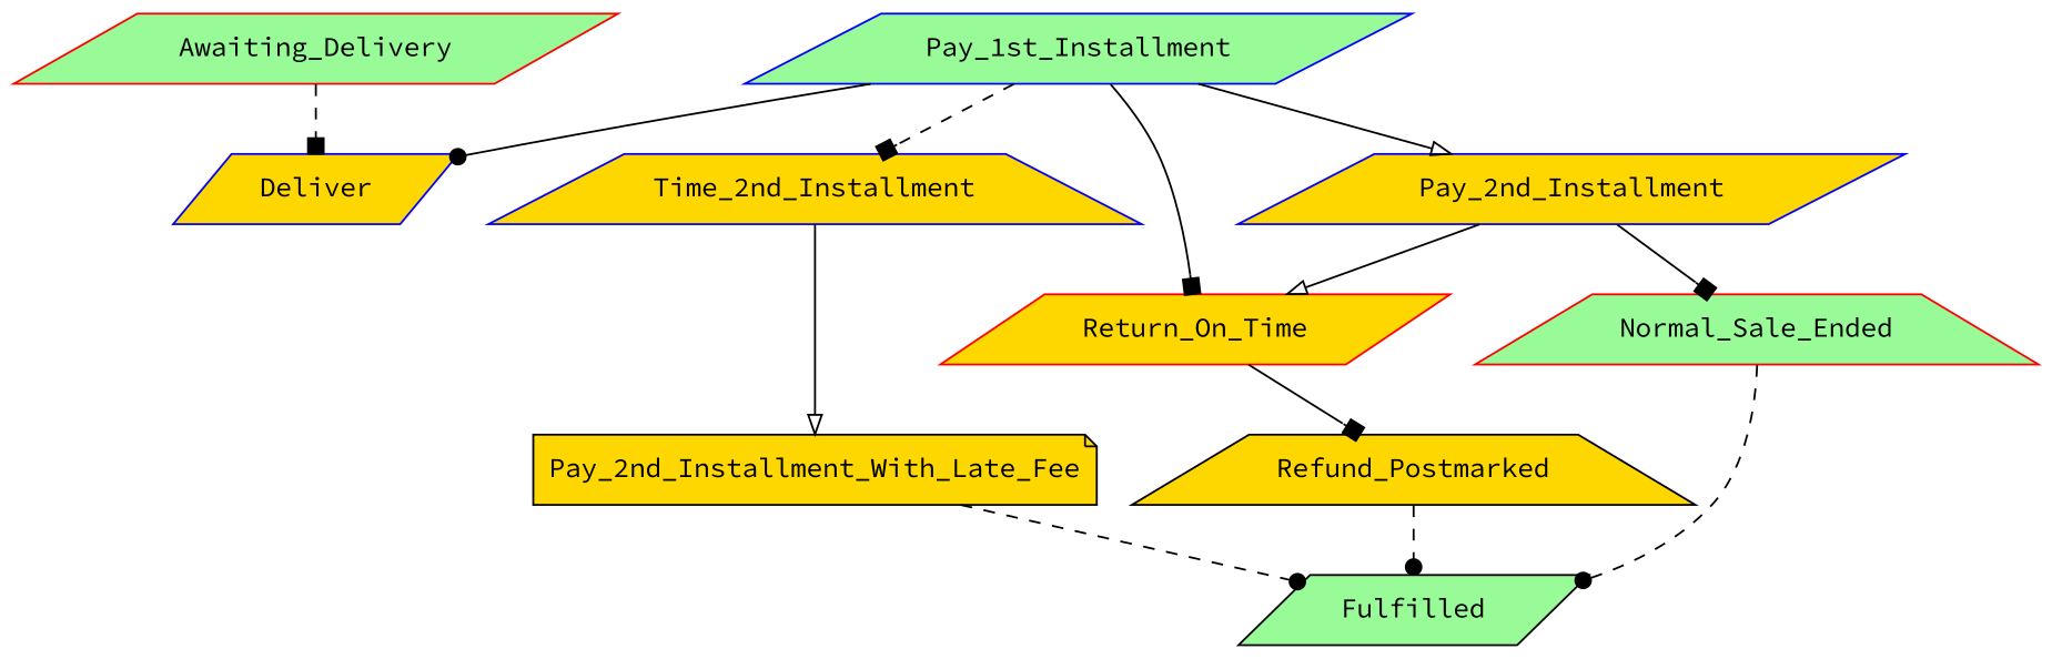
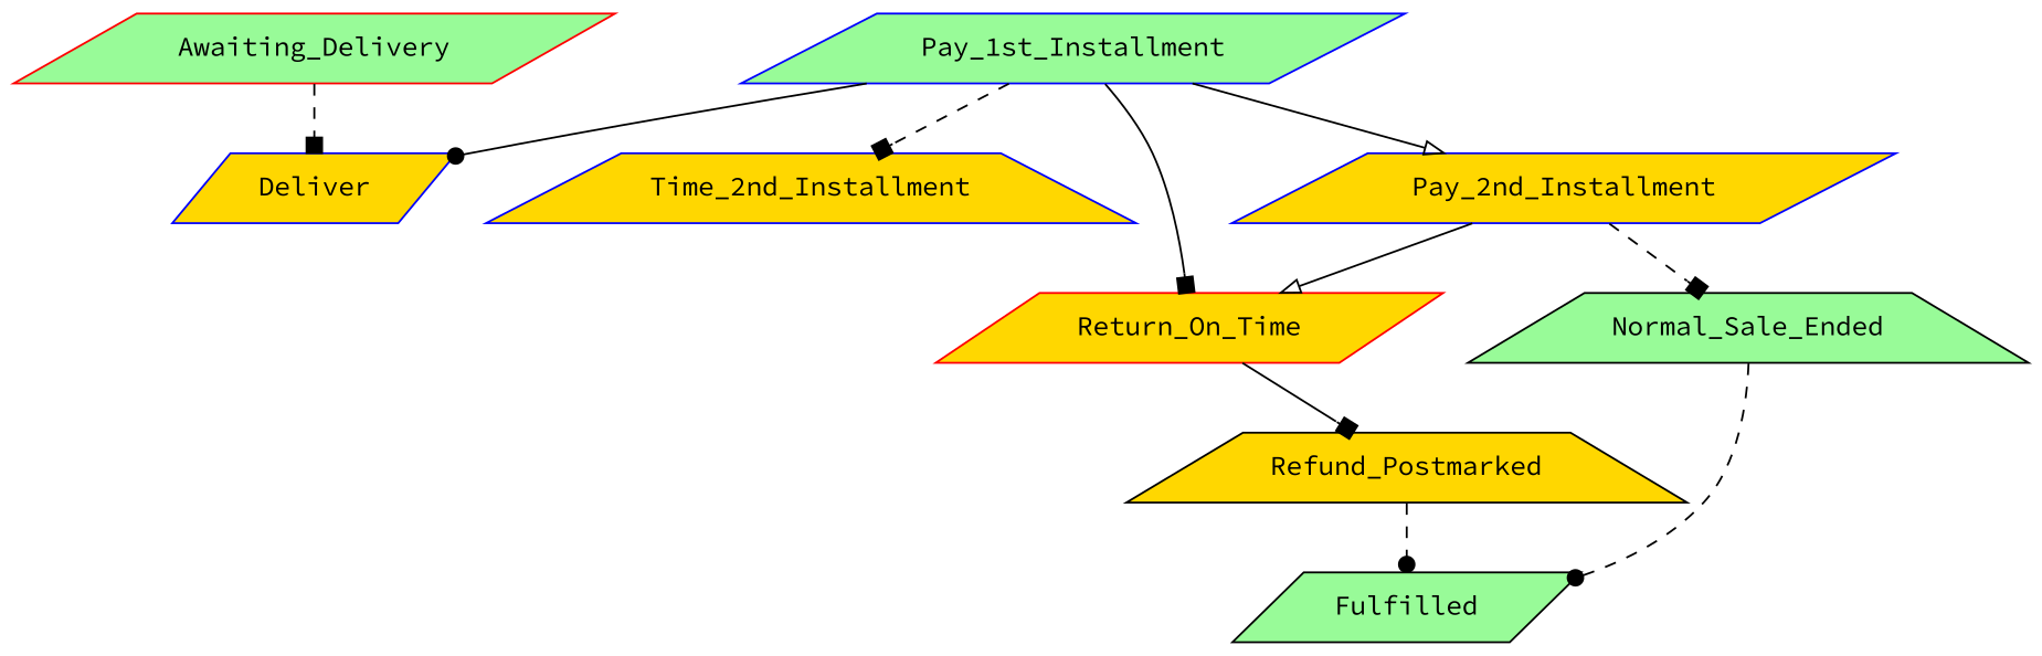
  digraph {
    fontname="Source Code Pro"
    node [fillcolor=gold fontname="Source Code Pro" shape=parallelogram style=filled]
    edge [arrowhead=box fontname="Source Code Pro"]
    n1 [color=Red fillcolor=palegreen label=Awaiting_Delivery]
    n2 [color=Blue label=Deliver]
    n3 [color=Blue fillcolor=palegreen label=Pay_1st_Installment]
    n4 [color=Blue label=Time_2nd_Installment shape=trapezium]
    n5 [color=Blue label=Pay_2nd_Installment]
    n6 [color=Red label=Return_On_Time]
-   n7 [label=Pay_2nd_Installment_With_Late_Fee shape=note]
-   n8 [fillcolor=palegreen label=Normal_Sale_Ended shape=trapezium color=Red]
+   n8 [fillcolor=palegreen label=Normal_Sale_Ended shape=trapezium]
    n9 [label=Refund_Postmarked shape=trapezium]
    Fulfilled [fillcolor=palegreen]
    n1 -> n2 [style=dashed]
    n3 -> n2 [arrowhead=dot]
    n3 -> n4 [style=dashed]
    n3 -> n5 [arrowhead=onormal]
    n3 -> n6
-   n4 -> n7 [arrowhead=onormal]
    n5 -> n6 [arrowhead=onormal]
-   n5 -> n8 [style=solid]
+   n5 -> n8 [style=dashed]
    n6 -> n9
-   n7 -> Fulfilled [arrowhead=dot style=dashed]
    n8 -> Fulfilled [arrowhead=dot style=dashed]
    n9 -> Fulfilled [arrowhead=dot style=dashed]
  }
